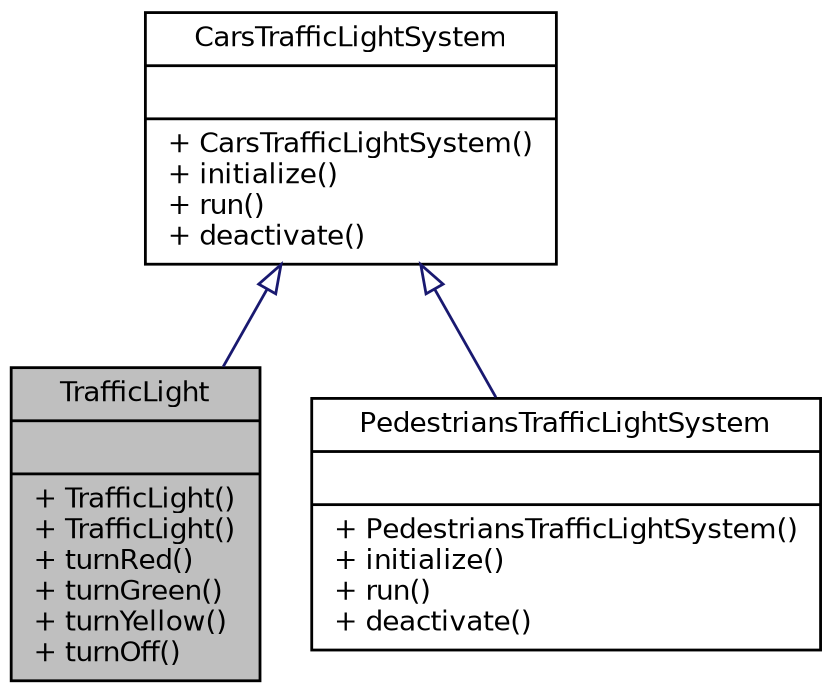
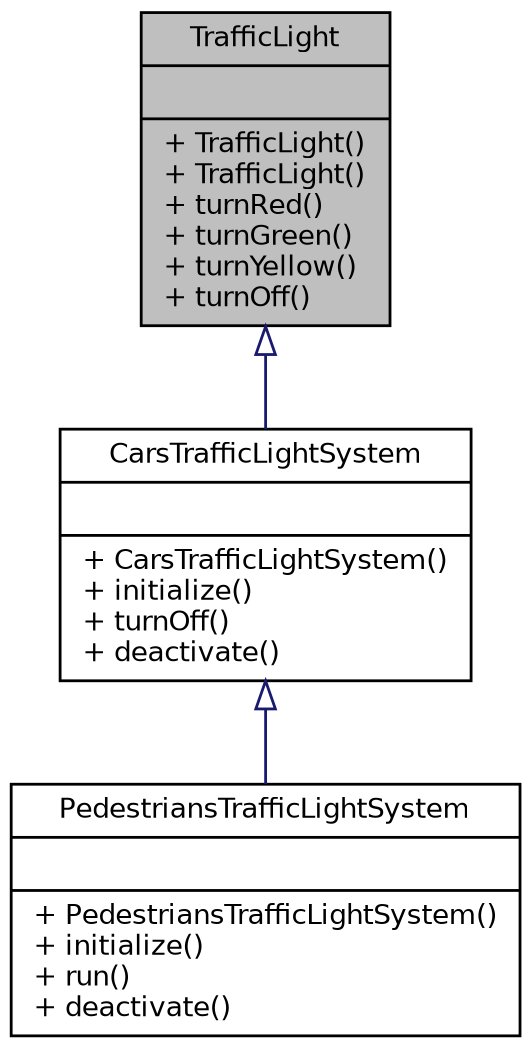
  digraph {
    node [color=black fillcolor=white fontname=Helvetica fontsize=10 shape=record style=filled]
    edge [arrowtail=onormal color=midnightblue dir=back fontname=Helvetica fontsize=10 labelfontname=Helvetica labelfontsize=10 style=solid]
    n1 [fillcolor=grey75 fontcolor=black height=0.2 label="{TrafficLight\n||+ TrafficLight()\l+ TrafficLight()\l+ turnRed()\l+ turnGreen()\l+ turnYellow()\l+ turnOff()\l}" width=0.4]
-   n2 [height=0.2 label="{CarsTrafficLightSystem\n||+ CarsTrafficLightSystem()\l+ initialize()\l+ run()\l+ deactivate()\l}" width=0.4]
+   n2 [height=0.2 label="{CarsTrafficLightSystem\n||+ CarsTrafficLightSystem()\l+ initialize()\l+ turnOff()\l+ deactivate()\l}" width=0.4]
    n3 [height=0.2 label="{PedestriansTrafficLightSystem\n||+ PedestriansTrafficLightSystem()\l+ initialize()\l+ run()\l+ deactivate()\l}" width=0.4]
-   n2 -> n1
+   n1 -> n2
    n2 -> n3
  }
